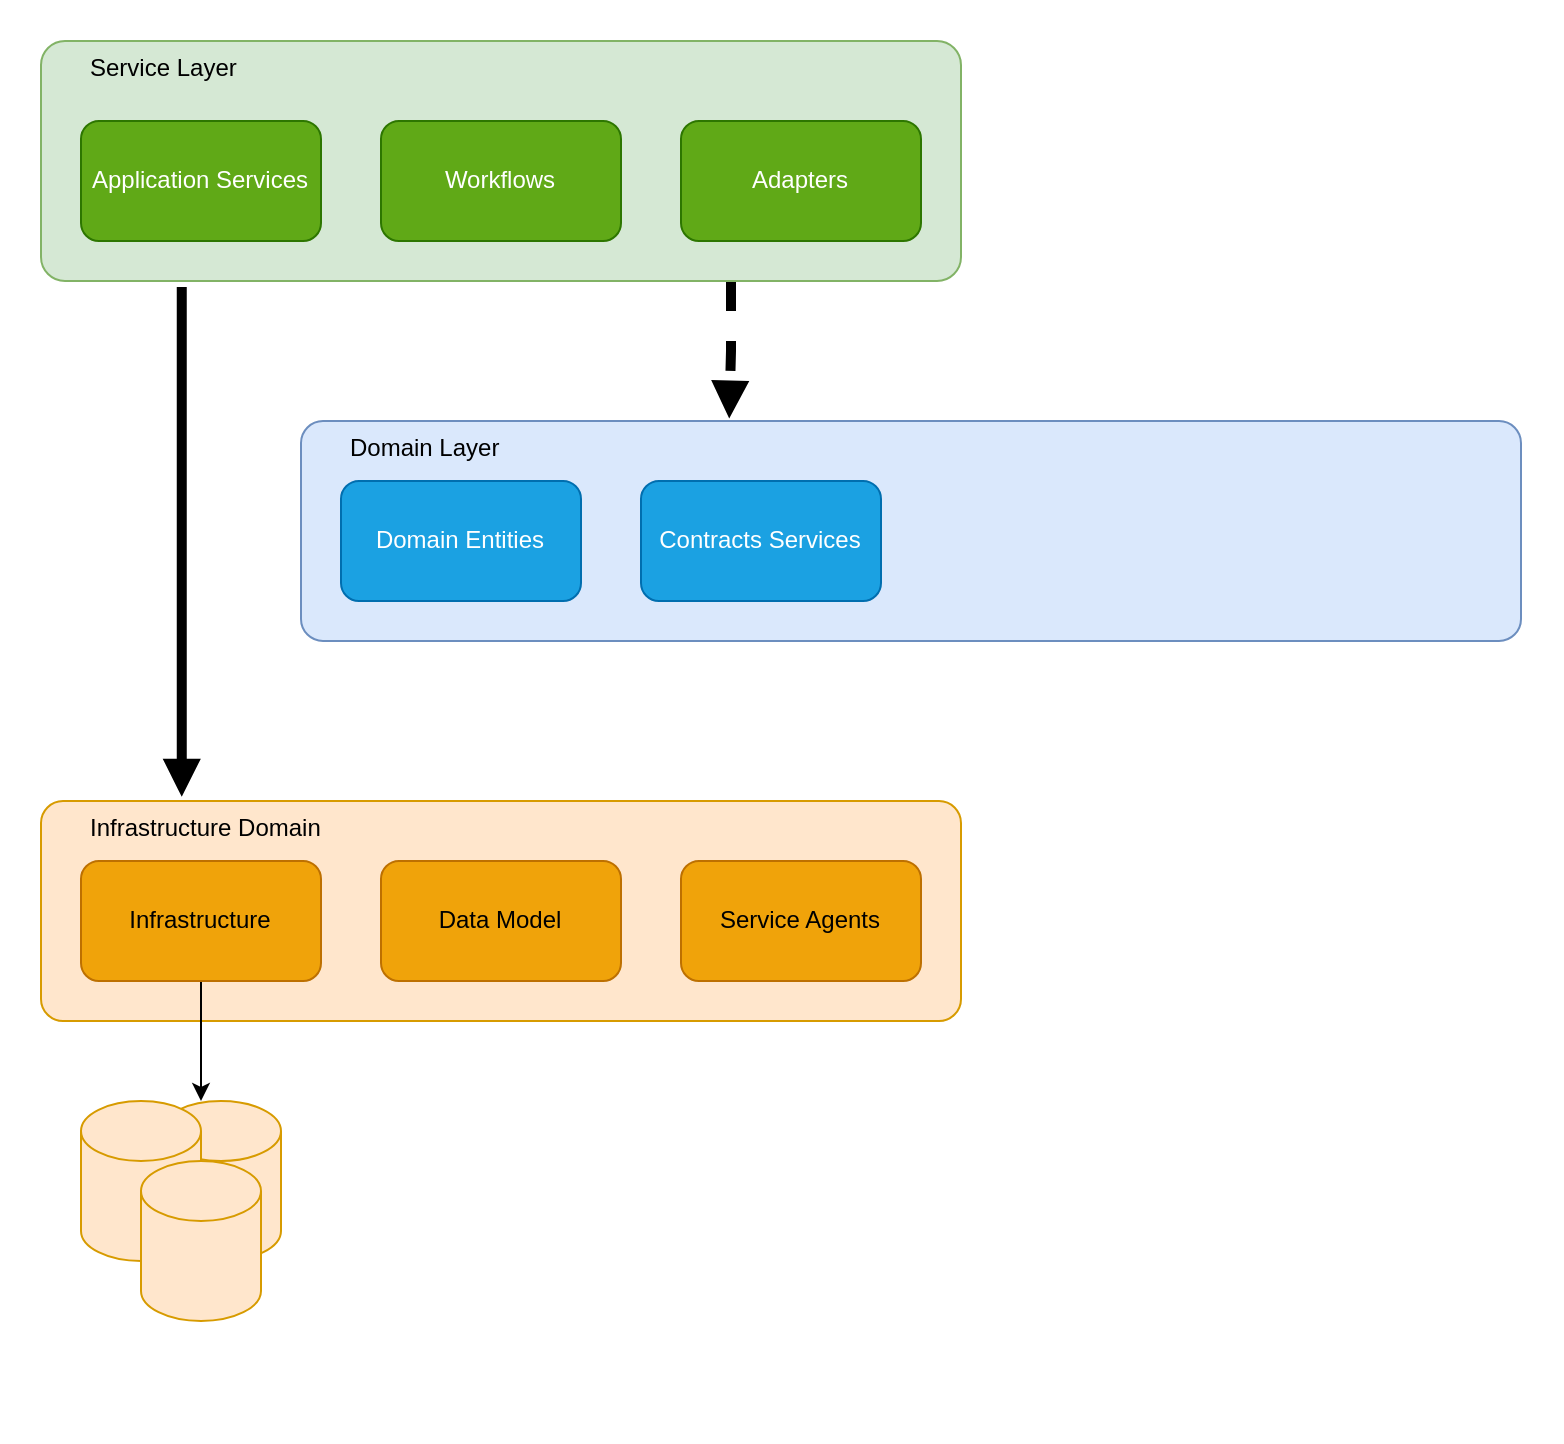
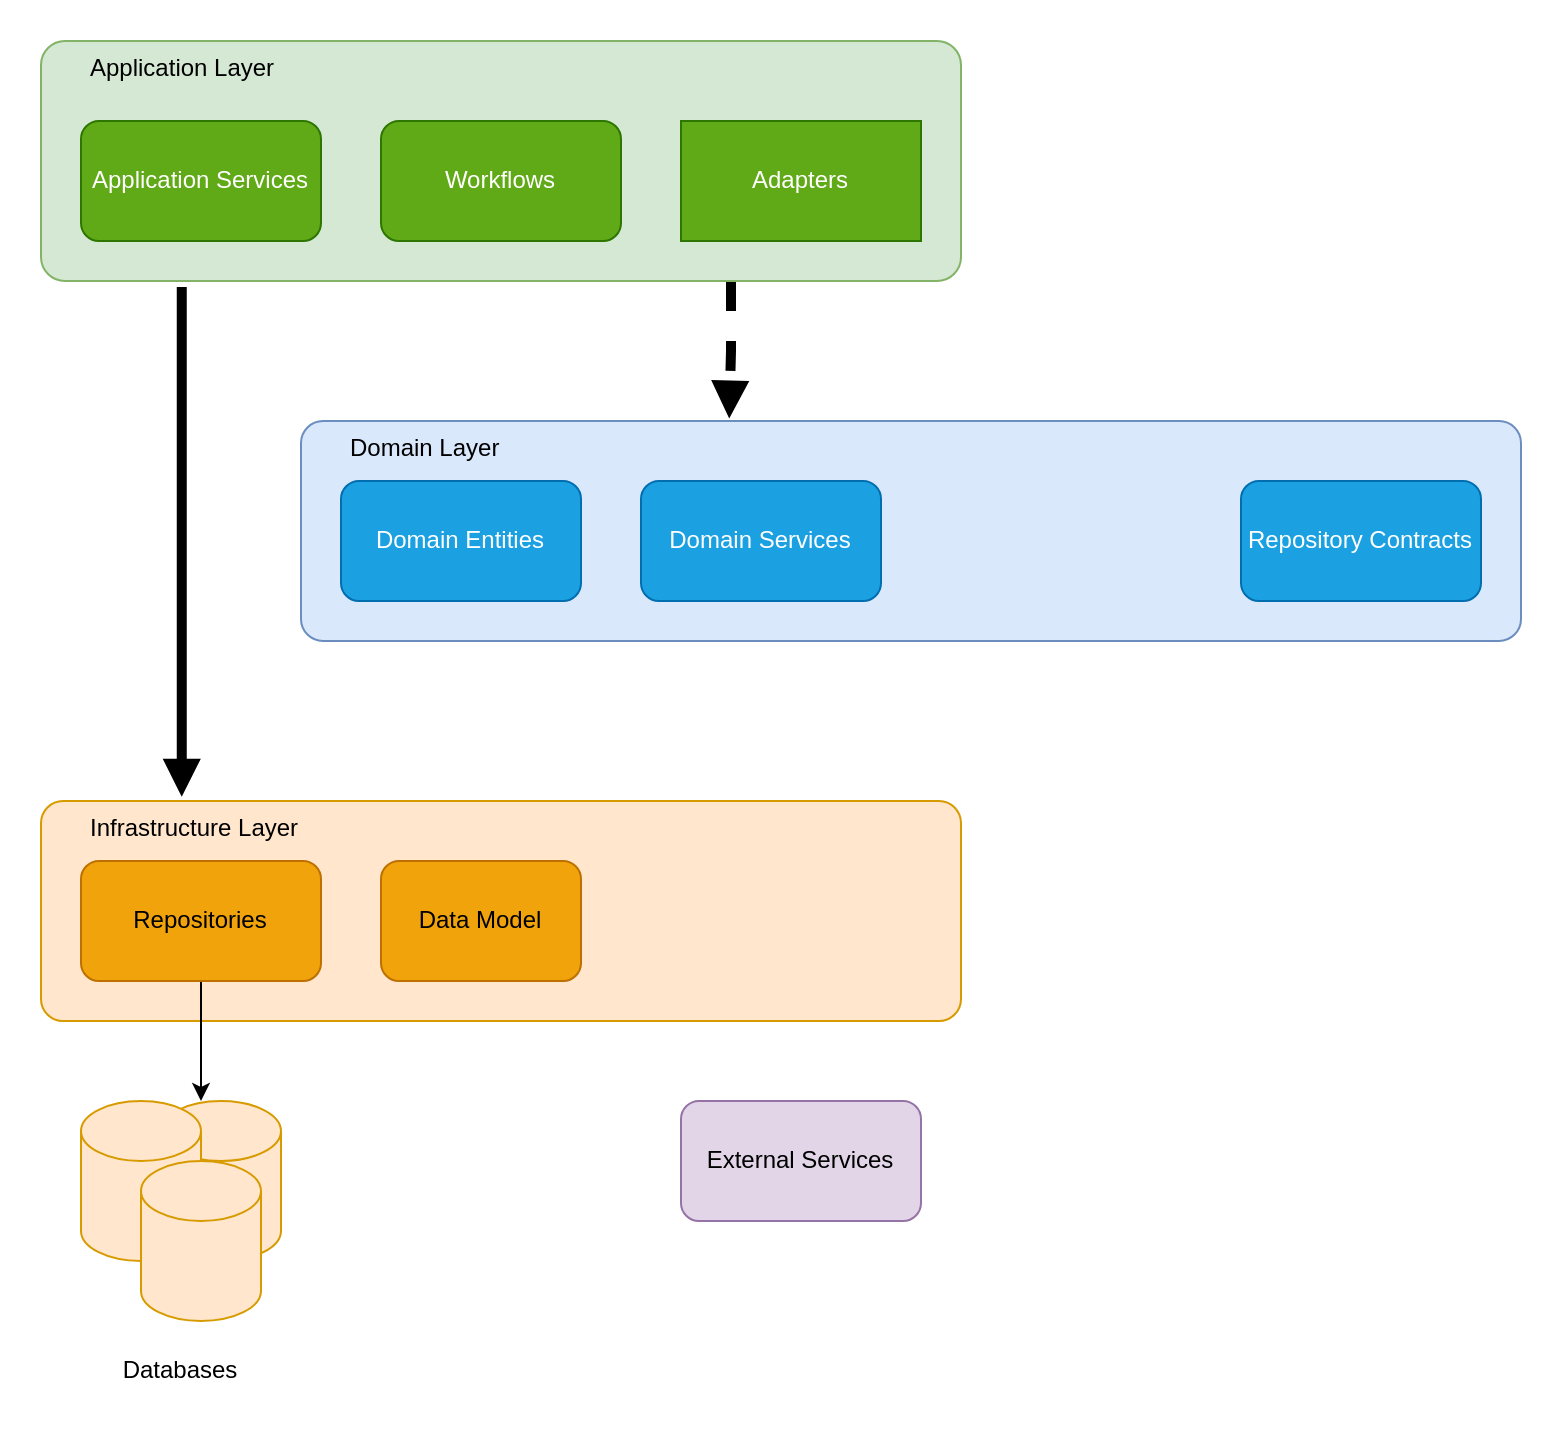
  <mxCell id="0" />
  <mxCell id="1" parent="0" />
  <mxCell id="2" style="edgeStyle=orthogonalEdgeStyle;rounded=0;orthogonalLoop=1;jettySize=auto;html=1;exitX=0.75;exitY=1;exitDx=0;exitDy=0;entryX=0.351;entryY=-0.011;entryDx=0;entryDy=0;strokeWidth=5;endArrow=block;endFill=1;entryPerimeter=0;dashed=1;" edge="1" parent="1" source="4" target="6"><mxGeometry relative="1" as="geometry" /></mxCell>
  <mxCell id="3" style="edgeStyle=orthogonalEdgeStyle;rounded=0;orthogonalLoop=1;jettySize=auto;html=1;exitX=0.153;exitY=1.025;exitDx=0;exitDy=0;exitPerimeter=0;entryX=0.153;entryY=-0.019;entryDx=0;entryDy=0;entryPerimeter=0;strokeWidth=5;endArrow=block;endFill=1;" edge="1" parent="1" source="4" target="7"><mxGeometry relative="1" as="geometry"><mxPoint x="90" y="390" as="targetPoint" /></mxGeometry></mxCell>
- <mxCell id="4" value="Service Layer" style="rounded=1;whiteSpace=wrap;html=1;align=left;verticalAlign=top;spacingLeft=23;arcSize=10;fillColor=#d5e8d4;strokeColor=#82b366;" vertex="1" parent="1"><mxGeometry x="20" y="20" width="460" height="120" as="geometry" /></mxCell>
+ <mxCell id="4" value="Application Layer" style="rounded=1;whiteSpace=wrap;html=1;align=left;verticalAlign=top;spacingLeft=23;arcSize=10;fillColor=#d5e8d4;strokeColor=#82b366;" vertex="1" parent="1"><mxGeometry x="20" y="20" width="460" height="120" as="geometry" /></mxCell>
+ <mxCell id="5" value="External Services" style="rounded=1;whiteSpace=wrap;html=1;fillColor=#e1d5e7;strokeColor=#9673a6;" vertex="1" parent="1"><mxGeometry x="340" y="550" width="120" height="60" as="geometry" /></mxCell>
  <mxCell id="6" value="&lt;div&gt;Domain Layer&lt;br&gt;&lt;/div&gt;" style="rounded=1;whiteSpace=wrap;html=1;align=left;verticalAlign=top;spacingLeft=23;arcSize=10;fillColor=#dae8fc;strokeColor=#6c8ebf;" vertex="1" parent="1"><mxGeometry x="150" y="210" width="610" height="110" as="geometry" /></mxCell>
- <mxCell id="7" value="&lt;div&gt;Infrastructure Domain&lt;/div&gt;" style="rounded=1;whiteSpace=wrap;html=1;align=left;verticalAlign=top;spacingLeft=23;arcSize=10;fillColor=#ffe6cc;strokeColor=#d79b00;" vertex="1" parent="1"><mxGeometry x="20" y="400" width="460" height="110" as="geometry" /></mxCell>
+ <mxCell id="7" value="&lt;div&gt;Infrastructure Layer&lt;/div&gt;" style="rounded=1;whiteSpace=wrap;html=1;align=left;verticalAlign=top;spacingLeft=23;arcSize=10;fillColor=#ffe6cc;strokeColor=#d79b00;" vertex="1" parent="1"><mxGeometry x="20" y="400" width="460" height="110" as="geometry" /></mxCell>
  <mxCell id="8" value="Application Services" style="rounded=1;whiteSpace=wrap;html=1;fillColor=#60a917;fontColor=#ffffff;strokeColor=#2D7600;" vertex="1" parent="1"><mxGeometry x="40" y="60" width="120" height="60" as="geometry" /></mxCell>
  <mxCell id="9" value="&lt;div&gt;Workflows&lt;/div&gt;" style="rounded=1;whiteSpace=wrap;html=1;fillColor=#60a917;fontColor=#ffffff;strokeColor=#2D7600;" vertex="1" parent="1"><mxGeometry x="190" y="60" width="120" height="60" as="geometry" /></mxCell>
- <mxCell id="10" value="Service Agents" style="rounded=1;whiteSpace=wrap;html=1;fillColor=#f0a30a;fontColor=#000000;strokeColor=#BD7000;" vertex="1" parent="1"><mxGeometry x="340" y="430" width="120" height="60" as="geometry" /></mxCell>
- <mxCell id="11" value="Data Model" style="rounded=1;whiteSpace=wrap;html=1;fillColor=#f0a30a;fontColor=#000000;strokeColor=#BD7000;" vertex="1" parent="1"><mxGeometry x="190" y="430" width="120" height="60" as="geometry" /></mxCell>
- <mxCell id="13" value="Contracts Services" style="rounded=1;whiteSpace=wrap;html=1;fillColor=#1ba1e2;fontColor=#ffffff;strokeColor=#006EAF;" vertex="1" parent="1"><mxGeometry x="320" y="240" width="120" height="60" as="geometry" /></mxCell>
- <mxCell id="14" value="Adapters" style="rounded=1;whiteSpace=wrap;html=1;fillColor=#60a917;fontColor=#ffffff;strokeColor=#2D7600;" vertex="1" parent="1"><mxGeometry x="340" y="60" width="120" height="60" as="geometry" /></mxCell>
+ <mxCell id="11" value="Data Model" style="rounded=1;whiteSpace=wrap;html=1;fillColor=#f0a30a;fontColor=#000000;strokeColor=#BD7000;" vertex="1" parent="1"><mxGeometry x="190" y="430" width="100" height="60" as="geometry" /></mxCell>
+ <mxCell id="12" value="Repository Contracts" style="rounded=1;whiteSpace=wrap;html=1;fillColor=#1ba1e2;fontColor=#ffffff;strokeColor=#006EAF;" vertex="1" parent="1"><mxGeometry x="620" y="240" width="120" height="60" as="geometry" /></mxCell>
+ <mxCell id="13" value="Domain Services" style="rounded=1;whiteSpace=wrap;html=1;fillColor=#1ba1e2;fontColor=#ffffff;strokeColor=#006EAF;" vertex="1" parent="1"><mxGeometry x="320" y="240" width="120" height="60" as="geometry" /></mxCell>
+ <mxCell id="14" value="Adapters" style="whiteSpace=wrap;html=1;fillColor=#60a917;fontColor=#ffffff;strokeColor=#2D7600;rounded=0;" vertex="1" parent="1"><mxGeometry x="340" y="60" width="120" height="60" as="geometry" /></mxCell>
  <mxCell id="15" value="Domain Entities" style="rounded=1;whiteSpace=wrap;html=1;fillColor=#1ba1e2;fontColor=#ffffff;strokeColor=#006EAF;" vertex="1" parent="1"><mxGeometry x="170" y="240" width="120" height="60" as="geometry" /></mxCell>
  <mxCell id="16" style="edgeStyle=orthogonalEdgeStyle;rounded=0;orthogonalLoop=1;jettySize=auto;html=1;exitX=0.5;exitY=1;exitDx=0;exitDy=0;" edge="1" parent="1" source="17"><mxGeometry relative="1" as="geometry"><mxPoint x="100" y="550" as="targetPoint" /></mxGeometry></mxCell>
- <mxCell id="17" value="Infrastructure" style="rounded=1;whiteSpace=wrap;html=1;fillColor=#f0a30a;fontColor=#000000;strokeColor=#BD7000;" vertex="1" parent="1"><mxGeometry x="40" y="430" width="120" height="60" as="geometry" /></mxCell>
+ <mxCell id="17" value="Repositories" style="rounded=1;whiteSpace=wrap;html=1;fillColor=#f0a30a;fontColor=#000000;strokeColor=#BD7000;" vertex="1" parent="1"><mxGeometry x="40" y="430" width="120" height="60" as="geometry" /></mxCell>
  <mxCell id="18" value="" style="group" vertex="1" connectable="0" parent="1"><mxGeometry x="40" y="550" width="100" height="150" as="geometry" /></mxCell>
+ <mxCell id="19" value="Databases" style="text;strokeColor=none;align=center;fillColor=none;html=1;verticalAlign=middle;whiteSpace=wrap;rounded=0;" vertex="1" parent="18"><mxGeometry x="20" y="120" width="60" height="30" as="geometry" /></mxCell>
  <mxCell id="20" value="" style="shape=cylinder3;whiteSpace=wrap;html=1;boundedLbl=1;backgroundOutline=1;size=15;fillColor=#ffe6cc;strokeColor=#d79b00;" vertex="1" parent="18"><mxGeometry x="40" width="60" height="80" as="geometry" /></mxCell>
  <mxCell id="21" value="" style="shape=cylinder3;whiteSpace=wrap;html=1;boundedLbl=1;backgroundOutline=1;size=15;fillColor=#ffe6cc;strokeColor=#d79b00;" vertex="1" parent="18"><mxGeometry width="60" height="80" as="geometry" /></mxCell>
  <mxCell id="22" value="" style="shape=cylinder3;whiteSpace=wrap;html=1;boundedLbl=1;backgroundOutline=1;size=15;fillColor=#ffe6cc;strokeColor=#d79b00;" vertex="1" parent="18"><mxGeometry x="30" y="30" width="60" height="80" as="geometry" /></mxCell>
